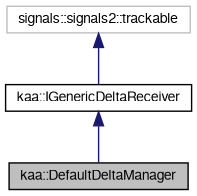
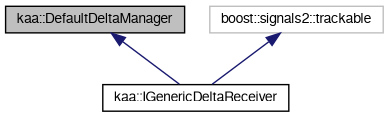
  digraph {
    node [color=black fontname=FreeSans fontsize=10 shape=record]
    edge [color=midnightblue dir=back fontname=FreeSans fontsize=10 labelfontname=FreeSans labelfontsize=10 style=solid]
    n1 [fillcolor=grey75 fontcolor=black height=0.2 label="kaa::DefaultDeltaManager" style=filled width=0.4]
    n2 [height=0.2 label="kaa::IGenericDeltaReceiver" width=0.4]
-   n3 [color=grey75 height=0.2 label="signals::signals2::trackable" width=0.4]
-   n2 -> n1
+   n3 [color=grey75 height=0.2 label="boost::signals2::trackable" width=0.4]
+   n1 -> n2
    n3 -> n2
  }
